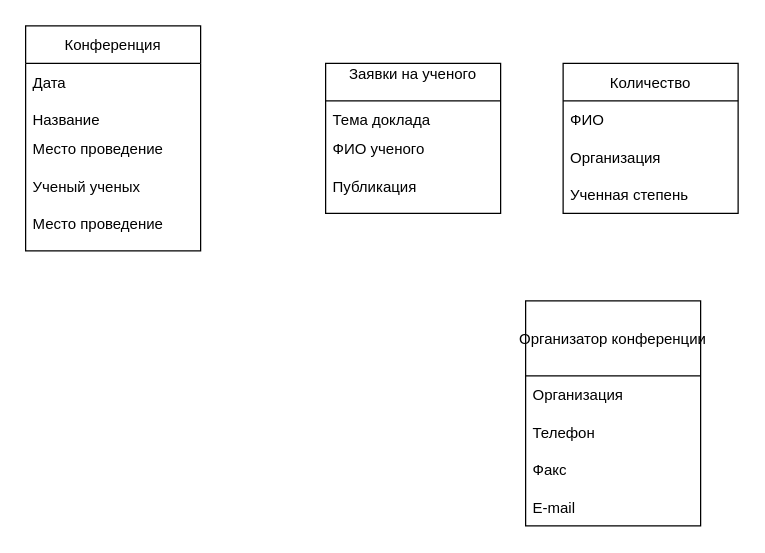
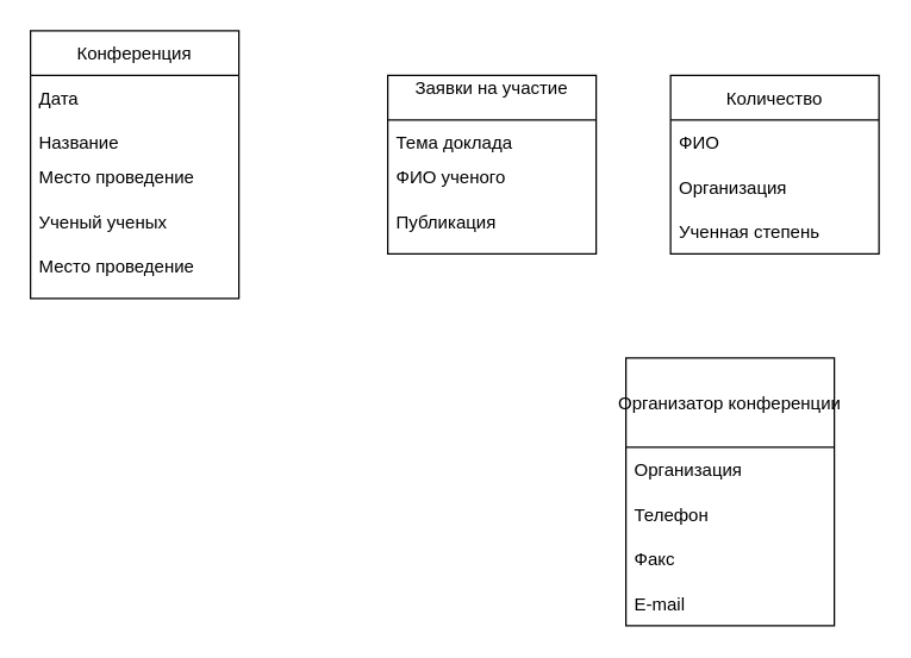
  <mxCell id="0" />
  <mxCell id="1" parent="0" />
  <mxCell id="2" value="Конференция" style="swimlane;fontStyle=0;childLayout=stackLayout;horizontal=1;startSize=30;horizontalStack=0;resizeParent=1;resizeParentMax=0;resizeLast=0;collapsible=1;marginBottom=0;" vertex="1" parent="1"><mxGeometry x="20" y="20" width="140" height="180" as="geometry" /></mxCell>
  <mxCell id="3" value="Дата" style="text;strokeColor=none;fillColor=none;align=left;verticalAlign=middle;spacingLeft=4;spacingRight=4;overflow=hidden;points=[[0,0.5],[1,0.5]];portConstraint=eastwest;rotatable=0;" vertex="1" parent="2"><mxGeometry y="30" width="140" height="30" as="geometry" /></mxCell>
  <mxCell id="4" value="Название" style="text;strokeColor=none;fillColor=none;align=left;verticalAlign=middle;spacingLeft=4;spacingRight=4;overflow=hidden;points=[[0,0.5],[1,0.5]];portConstraint=eastwest;rotatable=0;" vertex="1" parent="2"><mxGeometry y="60" width="140" height="30" as="geometry" /></mxCell>
  <mxCell id="5" value="Место проведение&#10;" style="text;strokeColor=none;fillColor=none;align=left;verticalAlign=middle;spacingLeft=4;spacingRight=4;overflow=hidden;points=[[0,0.5],[1,0.5]];portConstraint=eastwest;rotatable=0;" vertex="1" parent="2"><mxGeometry y="90" width="140" height="30" as="geometry" /></mxCell>
  <mxCell id="6" value="Ученый ученых&#10;" style="text;strokeColor=none;fillColor=none;align=left;verticalAlign=middle;spacingLeft=4;spacingRight=4;overflow=hidden;points=[[0,0.5],[1,0.5]];portConstraint=eastwest;rotatable=0;" vertex="1" parent="2"><mxGeometry y="120" width="140" height="30" as="geometry" /></mxCell>
  <mxCell id="7" value="Место проведение&#10;" style="text;strokeColor=none;fillColor=none;align=left;verticalAlign=middle;spacingLeft=4;spacingRight=4;overflow=hidden;points=[[0,0.5],[1,0.5]];portConstraint=eastwest;rotatable=0;" vertex="1" parent="2"><mxGeometry y="150" width="140" height="30" as="geometry" /></mxCell>
- <mxCell id="8" value="Заявки на ученого&#10;" style="swimlane;fontStyle=0;childLayout=stackLayout;horizontal=1;startSize=30;horizontalStack=0;resizeParent=1;resizeParentMax=0;resizeLast=0;collapsible=1;marginBottom=0;" vertex="1" parent="1"><mxGeometry x="260" y="50" width="140" height="120" as="geometry" /></mxCell>
+ <mxCell id="8" value="Заявки на участие&#10;" style="swimlane;fontStyle=0;childLayout=stackLayout;horizontal=1;startSize=30;horizontalStack=0;resizeParent=1;resizeParentMax=0;resizeLast=0;collapsible=1;marginBottom=0;" vertex="1" parent="1"><mxGeometry x="260" y="50" width="140" height="120" as="geometry" /></mxCell>
  <mxCell id="9" value="Тема доклада" style="text;strokeColor=none;fillColor=none;align=left;verticalAlign=middle;spacingLeft=4;spacingRight=4;overflow=hidden;points=[[0,0.5],[1,0.5]];portConstraint=eastwest;rotatable=0;" vertex="1" parent="8"><mxGeometry y="30" width="140" height="30" as="geometry" /></mxCell>
  <mxCell id="10" value="ФИО ученого&#10;" style="text;strokeColor=none;fillColor=none;align=left;verticalAlign=middle;spacingLeft=4;spacingRight=4;overflow=hidden;points=[[0,0.5],[1,0.5]];portConstraint=eastwest;rotatable=0;" vertex="1" parent="8"><mxGeometry y="60" width="140" height="30" as="geometry" /></mxCell>
  <mxCell id="11" value="Публикация&#10;" style="text;strokeColor=none;fillColor=none;align=left;verticalAlign=middle;spacingLeft=4;spacingRight=4;overflow=hidden;points=[[0,0.5],[1,0.5]];portConstraint=eastwest;rotatable=0;" vertex="1" parent="8"><mxGeometry y="90" width="140" height="30" as="geometry" /></mxCell>
  <mxCell id="12" value="Количество" style="swimlane;fontStyle=0;childLayout=stackLayout;horizontal=1;startSize=30;horizontalStack=0;resizeParent=1;resizeParentMax=0;resizeLast=0;collapsible=1;marginBottom=0;" vertex="1" parent="1"><mxGeometry x="450" y="50" width="140" height="120" as="geometry" /></mxCell>
  <mxCell id="13" value="ФИО" style="text;strokeColor=none;fillColor=none;align=left;verticalAlign=middle;spacingLeft=4;spacingRight=4;overflow=hidden;points=[[0,0.5],[1,0.5]];portConstraint=eastwest;rotatable=0;" vertex="1" parent="12"><mxGeometry y="30" width="140" height="30" as="geometry" /></mxCell>
  <mxCell id="14" value="Организация" style="text;strokeColor=none;fillColor=none;align=left;verticalAlign=middle;spacingLeft=4;spacingRight=4;overflow=hidden;points=[[0,0.5],[1,0.5]];portConstraint=eastwest;rotatable=0;" vertex="1" parent="12"><mxGeometry y="60" width="140" height="30" as="geometry" /></mxCell>
  <mxCell id="15" value="Ученная степень" style="text;strokeColor=none;fillColor=none;align=left;verticalAlign=middle;spacingLeft=4;spacingRight=4;overflow=hidden;points=[[0,0.5],[1,0.5]];portConstraint=eastwest;rotatable=0;" vertex="1" parent="12"><mxGeometry y="90" width="140" height="30" as="geometry" /></mxCell>
  <mxCell id="16" value="Организатор конференции" style="swimlane;fontStyle=0;childLayout=stackLayout;horizontal=1;startSize=60;horizontalStack=0;resizeParent=1;resizeParentMax=0;resizeLast=0;collapsible=1;marginBottom=0;" vertex="1" parent="1"><mxGeometry x="420" y="240" width="140" height="180" as="geometry" /></mxCell>
  <mxCell id="17" value="Организация" style="text;strokeColor=none;fillColor=none;align=left;verticalAlign=middle;spacingLeft=4;spacingRight=4;overflow=hidden;points=[[0,0.5],[1,0.5]];portConstraint=eastwest;rotatable=0;" vertex="1" parent="16"><mxGeometry y="60" width="140" height="30" as="geometry" /></mxCell>
  <mxCell id="18" value="Телефон" style="text;strokeColor=none;fillColor=none;align=left;verticalAlign=middle;spacingLeft=4;spacingRight=4;overflow=hidden;points=[[0,0.5],[1,0.5]];portConstraint=eastwest;rotatable=0;" vertex="1" parent="16"><mxGeometry y="90" width="140" height="30" as="geometry" /></mxCell>
  <mxCell id="19" value="Факс" style="text;strokeColor=none;fillColor=none;align=left;verticalAlign=middle;spacingLeft=4;spacingRight=4;overflow=hidden;points=[[0,0.5],[1,0.5]];portConstraint=eastwest;rotatable=0;" vertex="1" parent="16"><mxGeometry y="120" width="140" height="30" as="geometry" /></mxCell>
  <mxCell id="20" value="E-mail" style="text;strokeColor=none;fillColor=none;align=left;verticalAlign=middle;spacingLeft=4;spacingRight=4;overflow=hidden;points=[[0,0.5],[1,0.5]];portConstraint=eastwest;rotatable=0;" vertex="1" parent="16"><mxGeometry y="150" width="140" height="30" as="geometry" /></mxCell>
